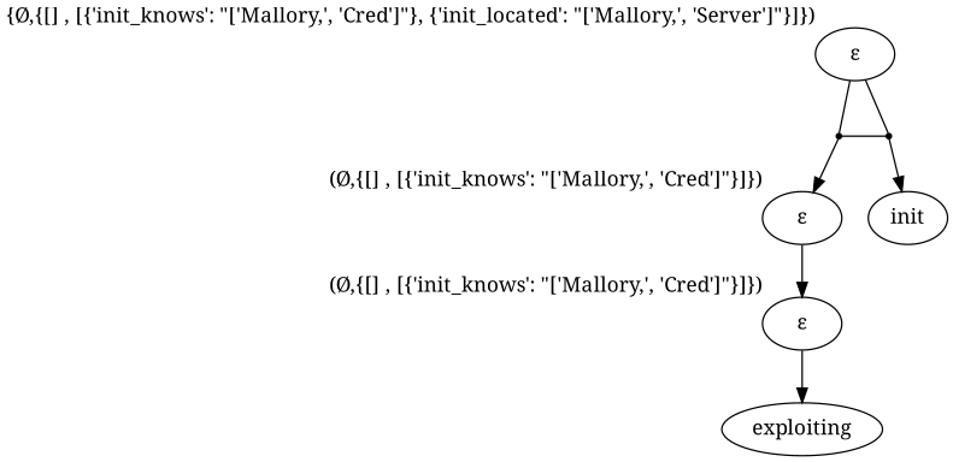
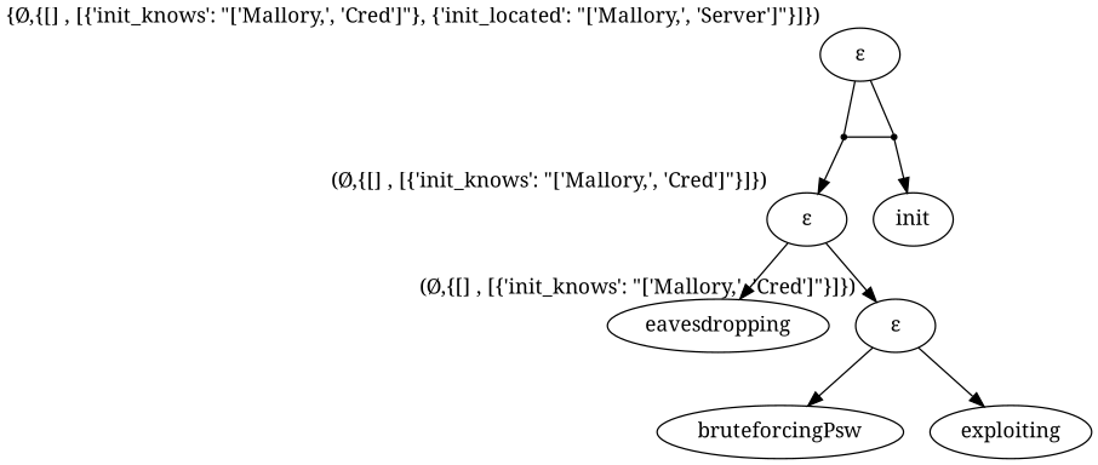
  digraph {
    fontname="Noto Serif"
    node [fontname="Noto Serif"]
    edge [fontname="Noto Serif"]
    n1 [label="ε" xlabel="{Ø,{[] , [{'init_knows': \"['Mallory,', 'Cred']\"}, {'init_located': \"['Mallory,', 'Server']\"}]})"]
    "SAND1,0" [shape=point]
    "SAND1,1" [shape=point]
    n4 [label="ε" xlabel="(Ø,{[] , [{'init_knows': \"['Mallory,', 'Cred']\"}]})"]
    n5 [label=init]
+   n6 [label=eavesdropping]
    n7 [label="ε" xlabel="(Ø,{[] , [{'init_knows': \"['Mallory,', 'Cred']\"}]})"]
+   n8 [label=bruteforcingPsw]
    n9 [label=exploiting]
    n1 -> "SAND1,0" [arrowhead=none]
    n1 -> "SAND1,1" [arrowhead=none]
    "SAND1,0" -> "SAND1,1" [arrowhead=none constraint=false]
    "SAND1,0" -> n4
    "SAND1,1" -> n5
+   n4 -> n6
    n4 -> n7
+   n7 -> n8
    n7 -> n9
  }
